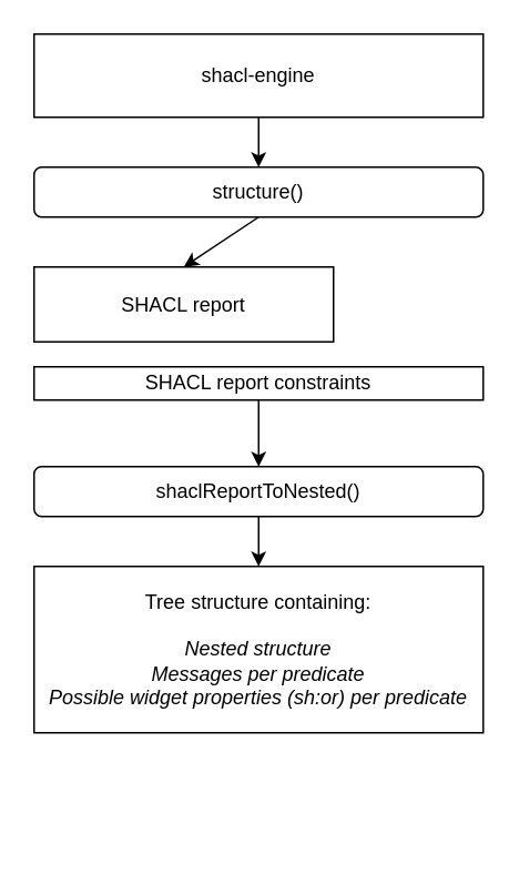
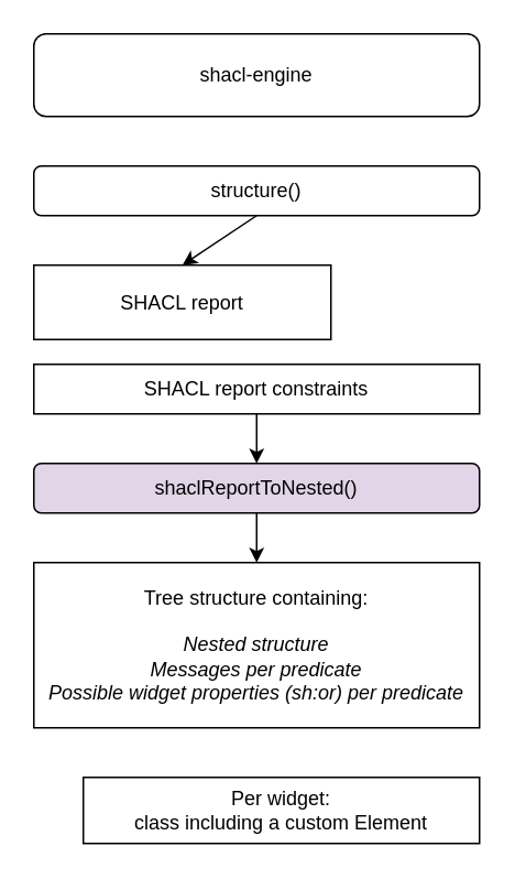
  <mxCell id="0" />
  <mxCell id="1" parent="0" />
- <mxCell id="2" style="edgeStyle=none;html=1;exitX=0.5;exitY=1;exitDx=0;exitDy=0;" edge="1" parent="1" source="3" target="6"><mxGeometry relative="1" as="geometry" /></mxCell>
- <mxCell id="3" value="shacl-engine" style="rounded=0;whiteSpace=wrap;html=1;" vertex="1" parent="1"><mxGeometry x="20" y="20" width="270" height="50" as="geometry" /></mxCell>
+ <mxCell id="3" value="shacl-engine" style="whiteSpace=wrap;html=1;rounded=1;" vertex="1" parent="1"><mxGeometry x="20" y="20" width="270" height="50" as="geometry" /></mxCell>
  <mxCell id="4" value="SHACL report" style="rounded=0;whiteSpace=wrap;html=1;" vertex="1" parent="1"><mxGeometry x="20" y="160" width="180" height="45" as="geometry" /></mxCell>
  <mxCell id="5" style="edgeStyle=none;html=1;exitX=0.5;exitY=1;exitDx=0;exitDy=0;entryX=0.5;entryY=0;entryDx=0;entryDy=0;" edge="1" parent="1" source="6" target="4"><mxGeometry relative="1" as="geometry" /></mxCell>
  <mxCell id="6" value="structure()" style="rounded=1;whiteSpace=wrap;html=1;" vertex="1" parent="1"><mxGeometry x="20" y="100" width="270" height="30" as="geometry" /></mxCell>
  <mxCell id="7" style="edgeStyle=none;html=1;exitX=0.5;exitY=1;exitDx=0;exitDy=0;entryX=0.5;entryY=0;entryDx=0;entryDy=0;" edge="1" parent="1" source="8" target="10"><mxGeometry relative="1" as="geometry" /></mxCell>
- <mxCell id="8" value="SHACL report constraints" style="rounded=0;whiteSpace=wrap;html=1;" vertex="1" parent="1"><mxGeometry x="20" y="220" width="270" height="20" as="geometry" /></mxCell>
+ <mxCell id="8" value="SHACL report constraints" style="rounded=0;whiteSpace=wrap;html=1;" vertex="1" parent="1"><mxGeometry x="20" y="220" width="270" height="30" as="geometry" /></mxCell>
  <mxCell id="9" style="edgeStyle=none;html=1;exitX=0.5;exitY=1;exitDx=0;exitDy=0;" edge="1" parent="1" source="10" target="11"><mxGeometry relative="1" as="geometry" /></mxCell>
- <mxCell id="10" value="shaclReportToNested()" style="rounded=1;whiteSpace=wrap;html=1;" vertex="1" parent="1"><mxGeometry x="20" y="280" width="270" height="30" as="geometry" /></mxCell>
+ <mxCell id="10" value="shaclReportToNested()" style="rounded=1;whiteSpace=wrap;html=1;fillColor=#e1d5e7;" vertex="1" parent="1"><mxGeometry x="20" y="280" width="270" height="30" as="geometry" /></mxCell>
  <mxCell id="11" value="Tree structure containing:&lt;br&gt;&lt;br&gt;&lt;i&gt;Nested structure&lt;br&gt;Messages per predicate&lt;br&gt;Possible widget properties (sh:or) per predicate&lt;/i&gt;" style="rounded=0;whiteSpace=wrap;html=1;" vertex="1" parent="1"><mxGeometry x="20" y="340" width="270" height="100" as="geometry" /></mxCell>
+ <mxCell id="12" value="Per widget:&lt;br&gt;class including a custom Element" style="rounded=0;whiteSpace=wrap;html=1;" vertex="1" parent="1"><mxGeometry x="50" y="470" width="240" height="40" as="geometry" /></mxCell>
